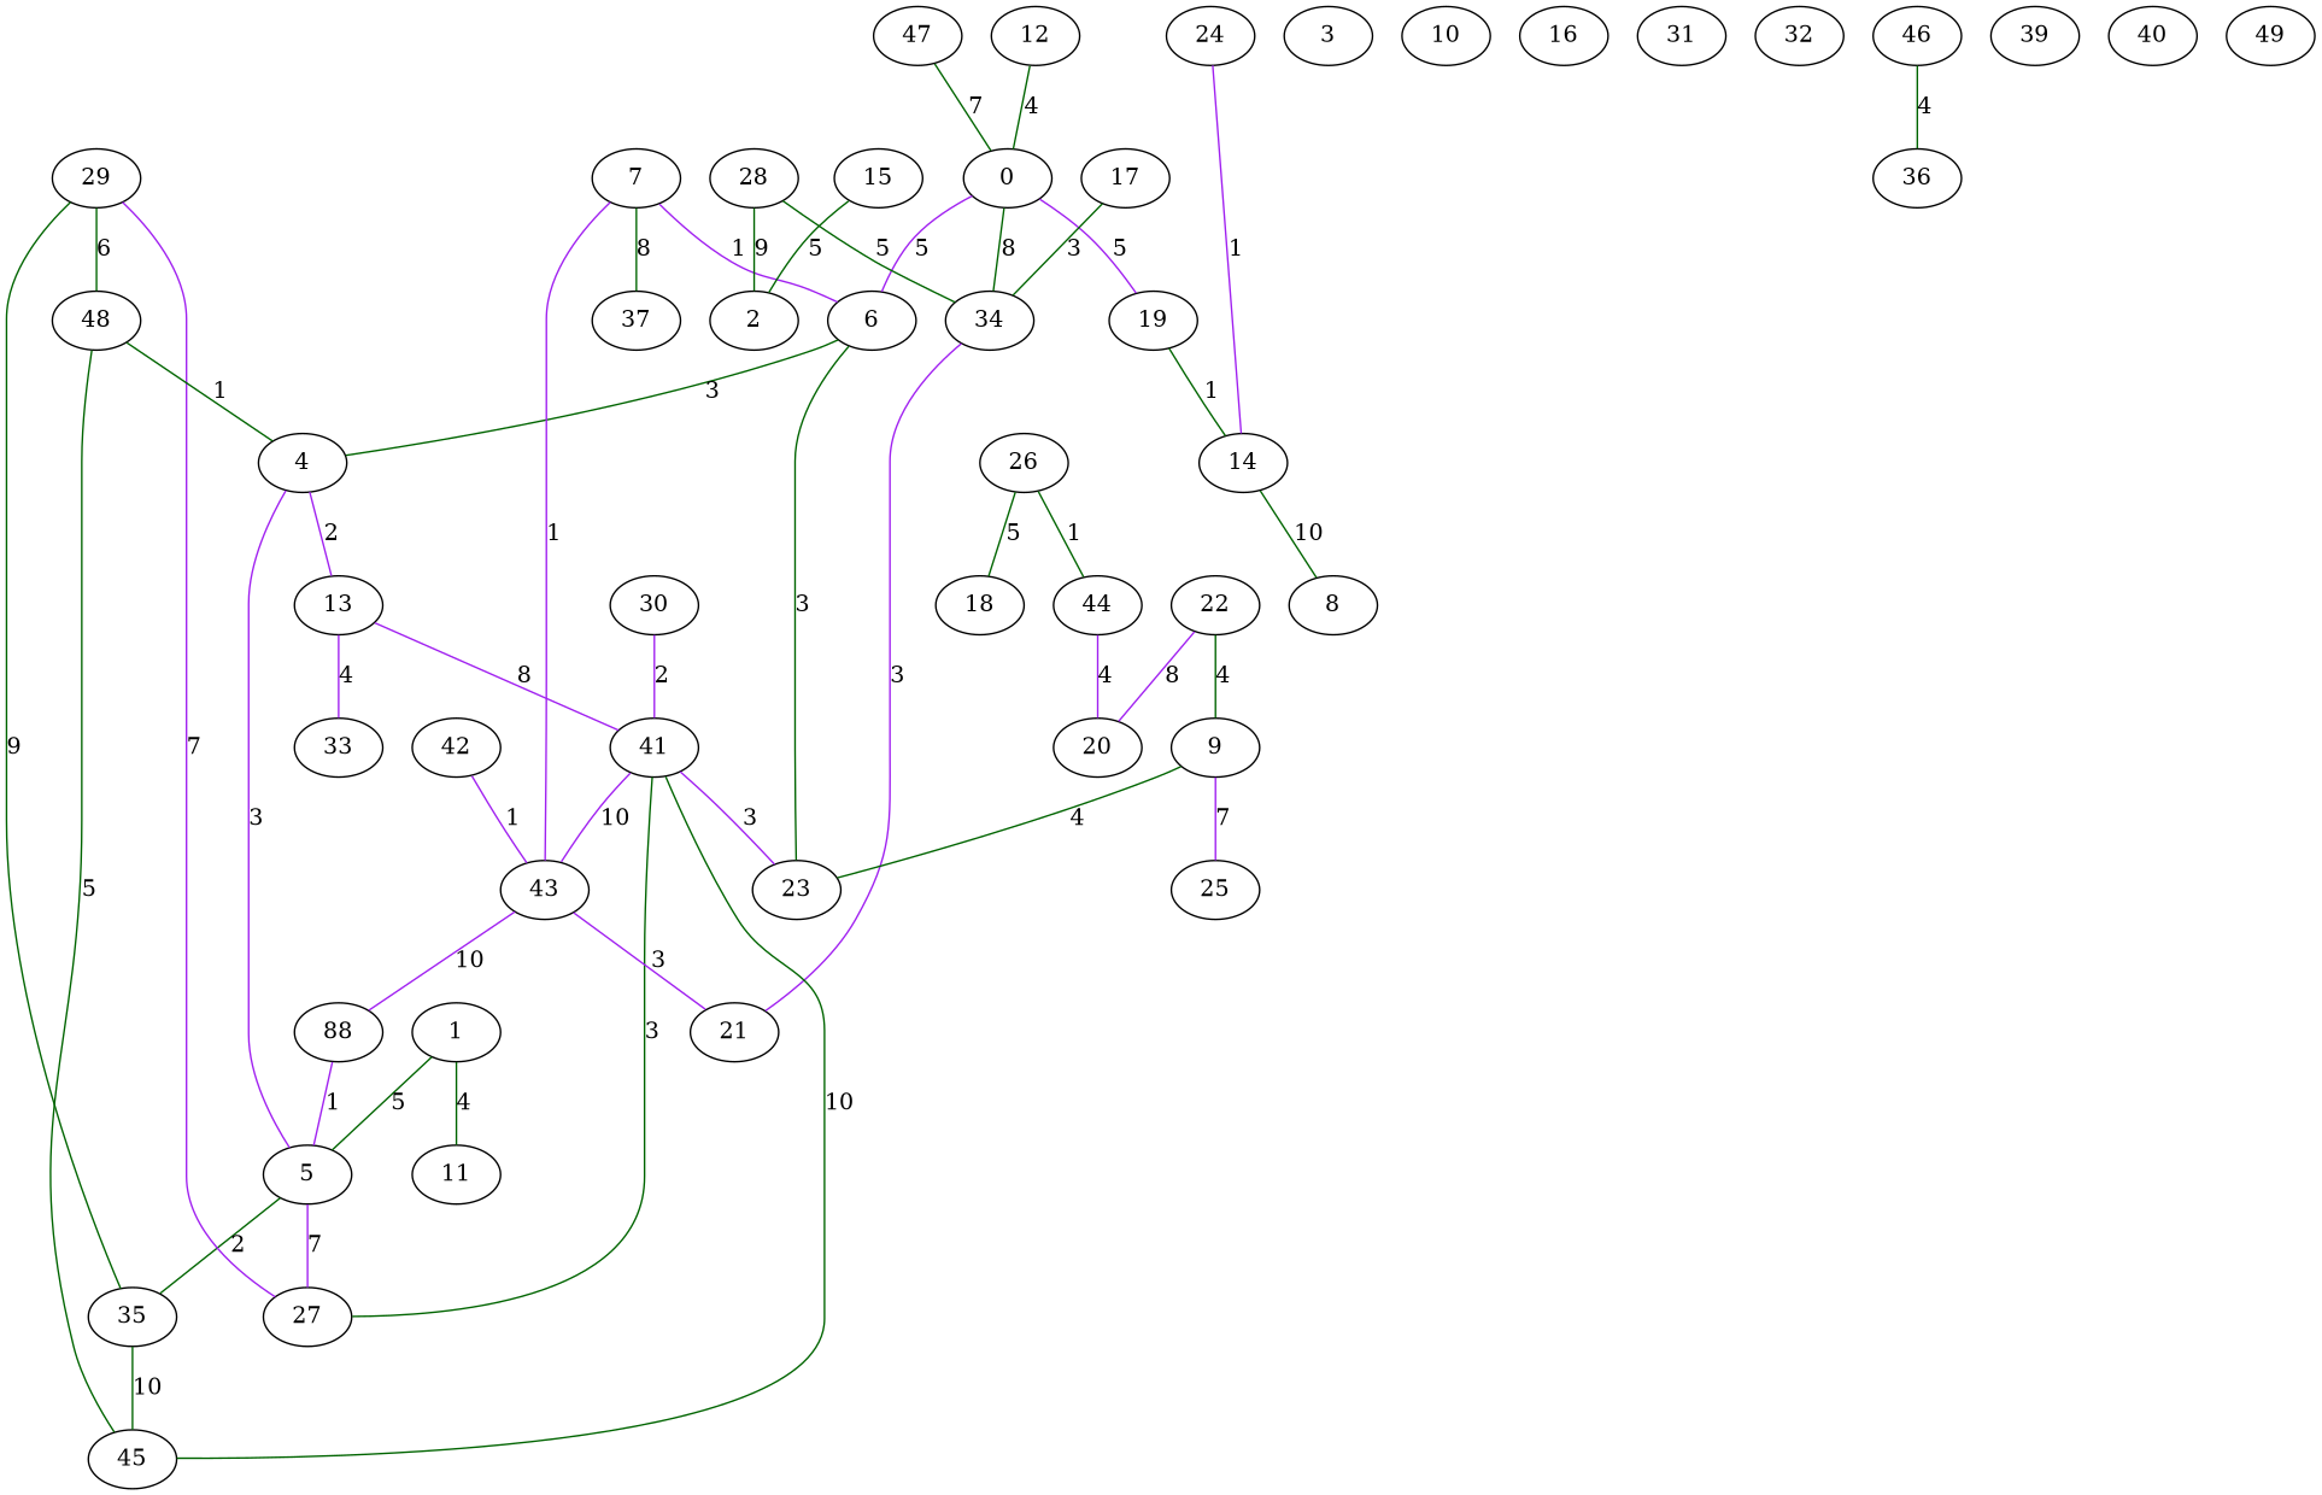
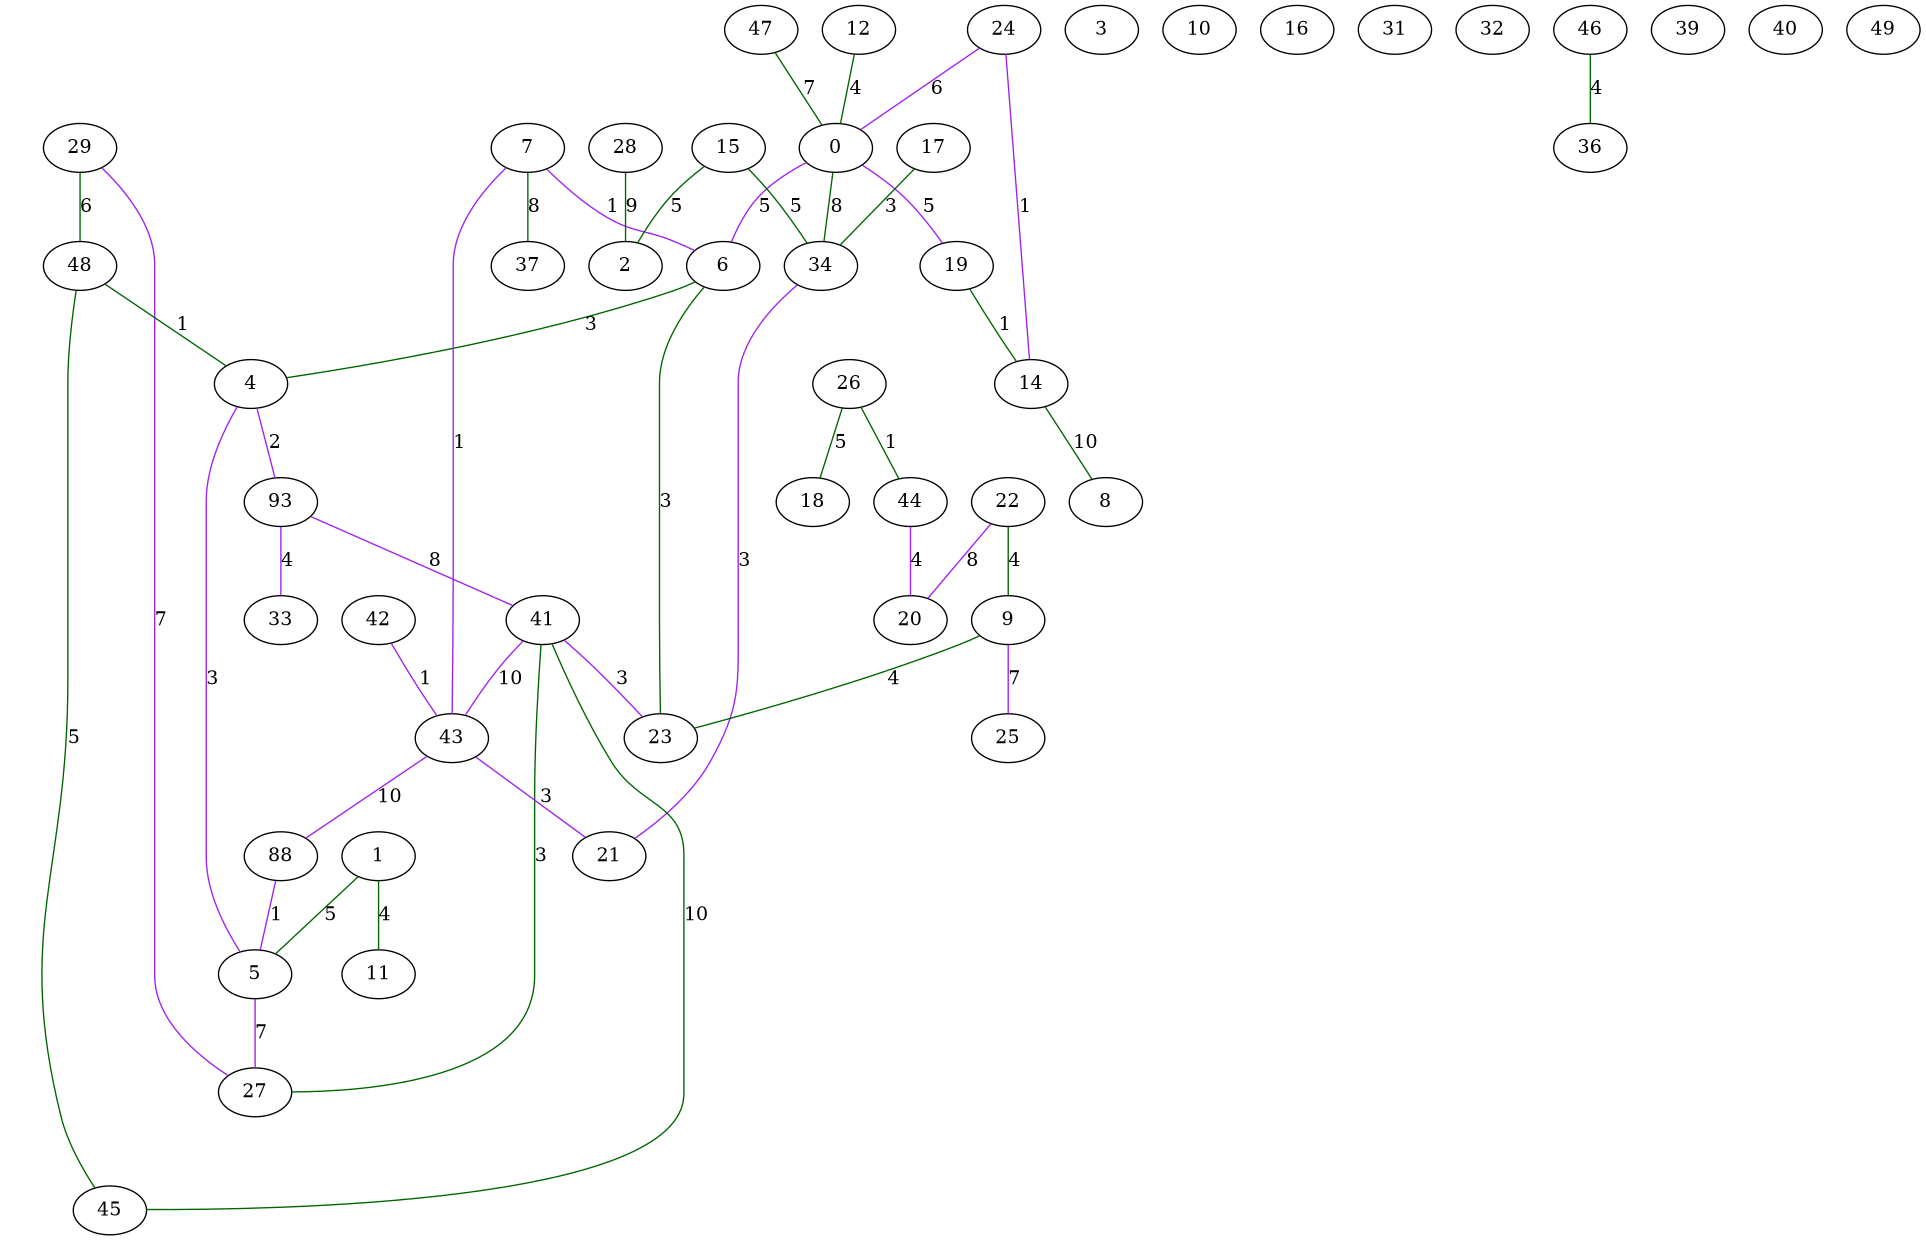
  graph {
    edge [color=darkgreen]
    n1 [label=0]
    n2 [label=6]
    n3 [label=19]
    n4 [label=34]
    n5 [label=4]
    n6 [label=23]
    n7 [label=14]
    n8 [label=21]
    n9 [label=1]
    n10 [label=5]
    n11 [label=11]
    n12 [label=27]
-   n13 [label=35]
    n14 [label=2]
    n15 [label=3]
-   n16 [label=13]
+   n16 [label=93]
    n17 [label=33]
    n18 [label=41]
    n19 [label=45]
    n20 [label=7]
    n21 [label=37]
    n22 [label=43]
    n23 [label=88]
    n24 [label=8]
    n25 [label=9]
    n26 [label=25]
    n27 [label=10]
    n28 [label=12]
    n29 [label=15]
    n30 [label=16]
    n31 [label=17]
    n32 [label=18]
    n33 [label=20]
    n34 [label=22]
    n35 [label=24]
    n36 [label=26]
    n37 [label=44]
    n38 [label=28]
    n39 [label=29]
    n40 [label=48]
-   n41 [label=30]
    n42 [label=31]
    n43 [label=32]
    n44 [label=36]
    n45 [label=39]
    n46 [label=40]
    n47 [label=42]
    n48 [label=46]
    n49 [label=47]
    n50 [label=49]
    n1 -- n2 [color=purple label=5]
    n1 -- n3 [color=purple label=5]
    n1 -- n4 [label=8]
    n2 -- n5 [label=3]
    n2 -- n6 [label=3]
    n3 -- n7 [label=1]
    n4 -- n8 [color=purple label=3]
    n5 -- n16 [color=purple label=2]
    n7 -- n24 [label=10]
    n9 -- n10 [label=5]
    n9 -- n11 [label=4]
    n10 -- n5 [color=purple label=3]
    n10 -- n12 [color=purple label=7]
-   n10 -- n13 [label=2]
    n12 -- n18 [label=3]
-   n13 -- n19 [label=10]
    n16 -- n17 [color=purple label=4]
    n16 -- n18 [color=purple label=8]
    n18 -- n6 [color=purple label=3]
    n18 -- n19 [label=10]
    n18 -- n22 [color=purple label=10]
    n20 -- n2 [color=purple label=1]
    n20 -- n21 [label=8]
    n20 -- n22 [color=purple label=1]
    n22 -- n8 [color=purple label=3]
    n22 -- n23 [color=purple label=10]
    n23 -- n10 [color=purple label=1]
    n25 -- n6 [label=4]
    n25 -- n26 [color=purple label=7]
    n28 -- n1 [label=4]
    n29 -- n14 [label=5]
    n31 -- n4 [label=3]
    n34 -- n25 [label=4]
    n34 -- n33 [color=purple label=8]
+   n35 -- n1 [color=purple label=6]
    n35 -- n7 [color=purple label=1]
    n36 -- n32 [label=5]
    n36 -- n37 [label=1]
    n37 -- n33 [color=purple label=4]
-   n38 -- n4 [label=5]
+   n29 -- n4 [label=5]
    n38 -- n14 [label=9]
    n39 -- n12 [color=purple label=7]
-   n39 -- n13 [label=9]
    n39 -- n40 [label=6]
    n40 -- n5 [label=1]
    n40 -- n19 [label=5]
-   n41 -- n18 [color=purple label=2]
    n47 -- n22 [color=purple label=1]
    n48 -- n44 [label=4]
    n49 -- n1 [label=7]
  }
